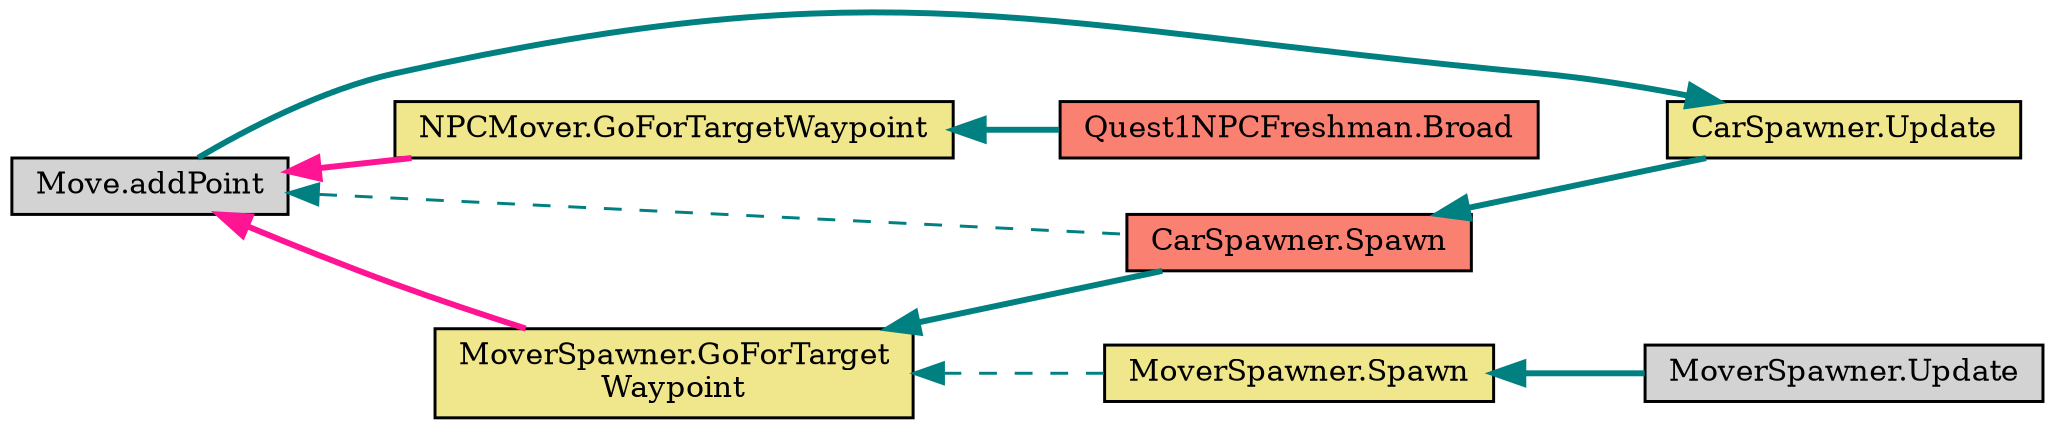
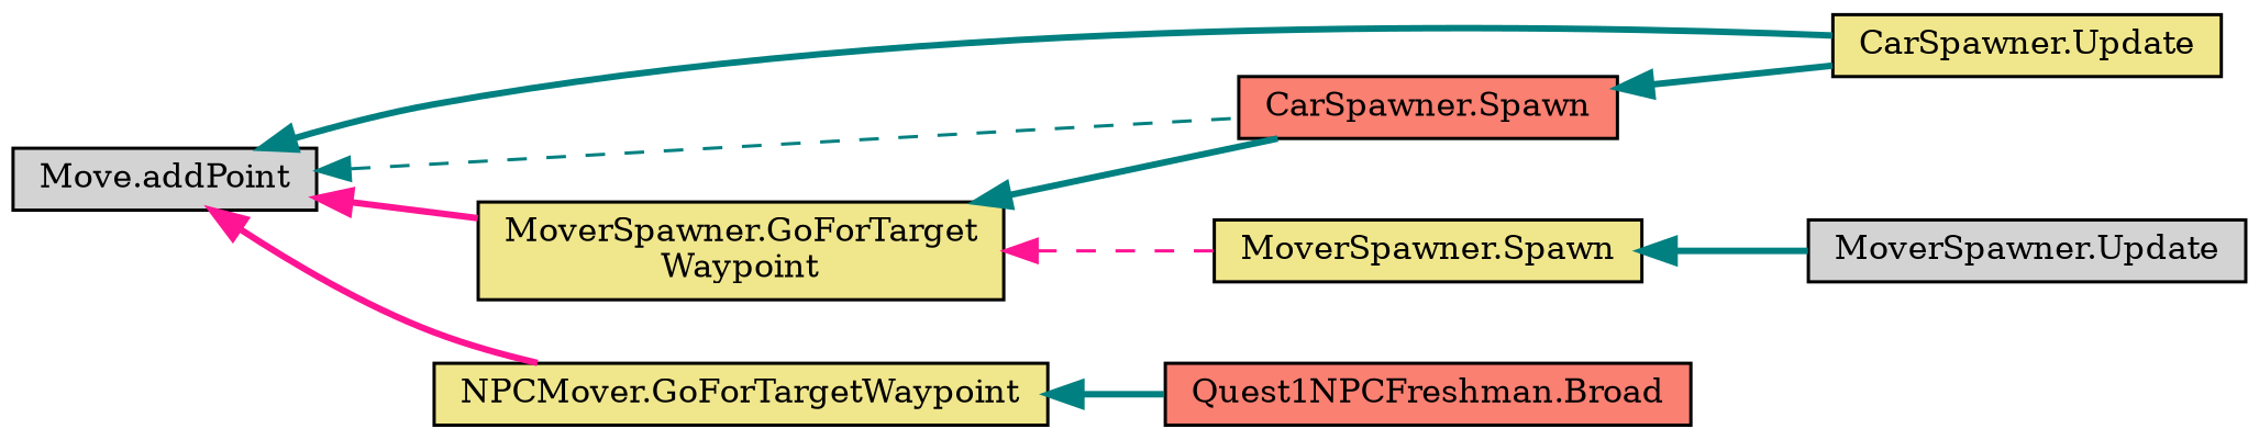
  digraph {
    fontname="DejaVu Serif"
    rankdir=LR
    node [color=black fillcolor=khaki fontname="DejaVu Serif" fontsize=10 shape=record style=filled]
    edge [color=teal dir=back fontname="DejaVu Serif" fontsize=10 labelfontname=Helvetica labelfontsize=10 style=bold]
    n1 [fillcolor=lightgrey fontcolor=black height=0.2 label="Move.addPoint" width=0.4]
    n2 [height=0.2 label="CarSpawner.Update" width=0.4]
    n3 [fillcolor=salmon height=0.2 label="CarSpawner.Spawn" width=0.4]
    n4 [height=0.2 label="MoverSpawner.GoForTarget\lWaypoint" width=0.4]
    n5 [height=0.2 label="NPCMover.GoForTargetWaypoint" width=0.4]
    n6 [height=0.2 label="MoverSpawner.Spawn" width=0.4]
    n7 [fillcolor=salmon height=0.2 label="Quest1NPCFreshman.Broad" width=0.4]
    n8 [fillcolor=lightgrey height=0.2 label="MoverSpawner.Update" width=0.4]
-   n2 -> n1
+   n1 -> n2
    n1 -> n3 [style=dashed]
    n1 -> n4 [color=deeppink]
    n1 -> n5 [color=deeppink]
    n3 -> n2
    n4 -> n3
-   n4 -> n6 [style=dashed]
+   n4 -> n6 [color=deeppink style=dashed]
    n5 -> n7
    n6 -> n8
  }
